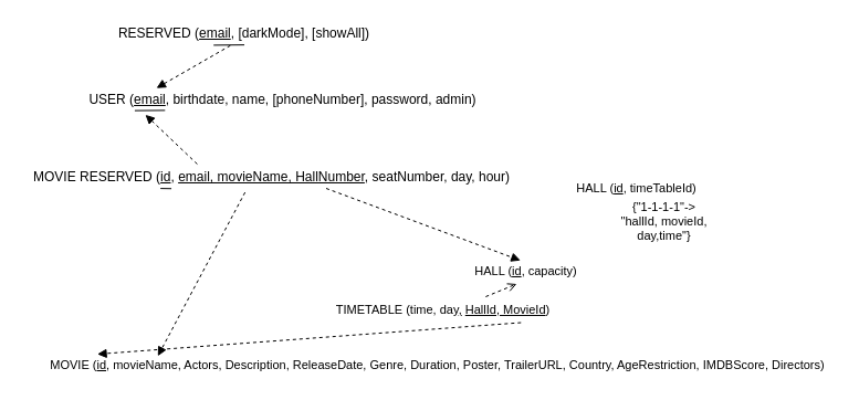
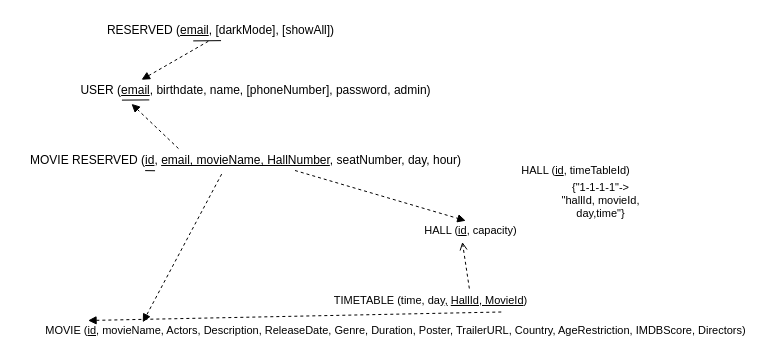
  <mxCell id="0" />
  <mxCell id="1" parent="0" />
  <mxCell id="2" value="USER (&lt;u&gt;email&lt;/u&gt;, birthdate, name, [phoneNumber], password, admin)" style="text;html=1;align=center;verticalAlign=middle;resizable=0;points=[];autosize=1;strokeColor=none;fillColor=none;" parent="1" vertex="1"><mxGeometry x="70" y="80" width="370" height="20" as="geometry" /></mxCell>
  <mxCell id="3" value="MOVIE RESERVED (&lt;u&gt;id&lt;/u&gt;, &lt;u&gt;email, movieName, HallNumber&lt;/u&gt;, seatNumber, day, hour)" style="text;html=1;align=center;verticalAlign=middle;resizable=0;points=[];autosize=1;strokeColor=none;fillColor=none;" parent="1" vertex="1"><mxGeometry x="20" y="150" width="450" height="20" as="geometry" /></mxCell>
  <mxCell id="4" value="" style="html=1;verticalAlign=bottom;labelBackgroundColor=none;endArrow=block;endFill=1;dashed=1;rounded=0;fontFamily=Helvetica;fontSize=11;fontColor=default;strokeColor=default;entryX=0.165;entryY=1.169;entryDx=0;entryDy=0;entryPerimeter=0;exitX=0.351;exitY=-0.099;exitDx=0;exitDy=0;exitPerimeter=0;" parent="1" source="3" target="2" edge="1"><mxGeometry width="160" relative="1" as="geometry"><mxPoint x="195" y="140" as="sourcePoint" /><mxPoint x="225" y="110" as="targetPoint" /></mxGeometry></mxCell>
  <mxCell id="5" value="" style="endArrow=none;html=1;rounded=0;labelBackgroundColor=default;fontFamily=Helvetica;fontSize=11;fontColor=default;strokeColor=default;entryX=0.213;entryY=0.97;entryDx=0;entryDy=0;entryPerimeter=0;exitX=0.139;exitY=0.981;exitDx=0;exitDy=0;exitPerimeter=0;" parent="1" source="2" target="2" edge="1"><mxGeometry width="50" height="50" relative="1" as="geometry"><mxPoint x="125" y="110" as="sourcePoint" /><mxPoint x="175" y="110" as="targetPoint" /></mxGeometry></mxCell>
  <mxCell id="6" value="" style="endArrow=none;html=1;rounded=0;labelBackgroundColor=default;fontFamily=Helvetica;fontSize=11;fontColor=default;strokeColor=default;entryX=0.299;entryY=1.012;entryDx=0;entryDy=0;entryPerimeter=0;exitX=0.277;exitY=1.005;exitDx=0;exitDy=0;exitPerimeter=0;" parent="1" source="3" target="3" edge="1"><mxGeometry width="50" height="50" relative="1" as="geometry"><mxPoint x="145" y="180" as="sourcePoint" /><mxPoint x="165" y="180" as="targetPoint" /></mxGeometry></mxCell>
  <mxCell id="7" value="HALL (&lt;u&gt;id&lt;/u&gt;, timeTableId)" style="text;html=1;align=center;verticalAlign=middle;resizable=0;points=[];autosize=1;strokeColor=none;fillColor=none;fontSize=11;fontFamily=Helvetica;fontColor=default;" parent="1" vertex="1"><mxGeometry x="515" y="160" width="120" height="20" as="geometry" /></mxCell>
- <mxCell id="8" value="HALL (&lt;u&gt;id&lt;/u&gt;, capacity)" style="text;html=1;align=center;verticalAlign=middle;resizable=0;points=[];autosize=1;strokeColor=none;fillColor=none;fontSize=11;fontFamily=Helvetica;fontColor=default;" parent="1" vertex="1"><mxGeometry x="420" y="235" width="110" height="20" as="geometry" /></mxCell>
+ <mxCell id="8" value="HALL (&lt;u&gt;id&lt;/u&gt;, capacity)" style="text;html=1;align=center;verticalAlign=middle;resizable=0;points=[];autosize=1;strokeColor=none;fillColor=none;fontSize=11;fontFamily=Helvetica;fontColor=default;" parent="1" vertex="1"><mxGeometry x="415" y="220" width="110" height="20" as="geometry" /></mxCell>
  <mxCell id="9" value="" style="html=1;verticalAlign=bottom;labelBackgroundColor=none;endArrow=block;endFill=1;dashed=1;rounded=0;fontFamily=Helvetica;fontSize=11;fontColor=default;strokeColor=default;exitX=0.61;exitY=1;exitDx=0;exitDy=0;exitPerimeter=0;entryX=0.457;entryY=0.012;entryDx=0;entryDy=0;entryPerimeter=0;" parent="1" source="3" target="8" edge="1"><mxGeometry width="160" relative="1" as="geometry"><mxPoint x="325" y="210" as="sourcePoint" /><mxPoint x="95" y="220" as="targetPoint" /></mxGeometry></mxCell>
- <mxCell id="10" value="TIMETABLE (time, day&lt;u&gt;,&lt;/u&gt; &lt;u&gt;HallId, MovieId&lt;/u&gt;)" style="text;html=1;align=center;verticalAlign=middle;resizable=0;points=[];autosize=1;strokeColor=none;fillColor=none;fontSize=11;fontFamily=Helvetica;fontColor=default;" parent="1" vertex="1"><mxGeometry x="295" y="270" width="210" height="20" as="geometry" /></mxCell>
+ <mxCell id="10" value="TIMETABLE (time, day&lt;u&gt;,&lt;/u&gt; &lt;u&gt;HallId, MovieId&lt;/u&gt;)" style="text;html=1;align=center;verticalAlign=middle;resizable=0;points=[];autosize=1;strokeColor=none;fillColor=none;fontSize=11;fontFamily=Helvetica;fontColor=default;" parent="1" vertex="1"><mxGeometry x="325" y="290" width="210" height="20" as="geometry" /></mxCell>
  <mxCell id="11" value="MOVIE (&lt;u&gt;id&lt;/u&gt;, movieName, Actors, Description, ReleaseDate, Genre, Duration, Poster, TrailerURL, Country, AgeRestriction, IMDBScore, Directors)" style="text;html=1;align=center;verticalAlign=middle;resizable=0;points=[];autosize=1;strokeColor=none;fillColor=none;fontSize=11;fontFamily=Helvetica;fontColor=default;" parent="1" vertex="1"><mxGeometry x="35" y="320" width="720" height="20" as="geometry" /></mxCell>
  <mxCell id="12" value="" style="html=1;verticalAlign=bottom;labelBackgroundColor=none;endArrow=block;endFill=1;dashed=1;rounded=0;fontFamily=Helvetica;fontSize=11;fontColor=default;strokeColor=default;exitX=0.837;exitY=1.075;exitDx=0;exitDy=0;exitPerimeter=0;entryX=0.073;entryY=0;entryDx=0;entryDy=0;entryPerimeter=0;" parent="1" source="10" target="11" edge="1"><mxGeometry width="160" relative="1" as="geometry"><mxPoint x="125" y="280" as="sourcePoint" /><mxPoint x="285" y="280" as="targetPoint" /></mxGeometry></mxCell>
  <mxCell id="13" value="" style="html=1;verticalAlign=bottom;labelBackgroundColor=none;endArrow=open;endFill=1;dashed=1;rounded=0;fontFamily=Helvetica;fontSize=11;fontColor=default;strokeColor=default;exitX=0.685;exitY=-0.1;exitDx=0;exitDy=0;exitPerimeter=0;entryX=0.426;entryY=1.075;entryDx=0;entryDy=0;entryPerimeter=0;" parent="1" source="10" target="8" edge="1"><mxGeometry width="160" relative="1" as="geometry"><mxPoint x="75" y="280" as="sourcePoint" /><mxPoint x="235" y="280" as="targetPoint" /></mxGeometry></mxCell>
  <mxCell id="14" value="" style="html=1;verticalAlign=bottom;labelBackgroundColor=none;endArrow=block;endFill=1;dashed=1;rounded=0;fontFamily=Helvetica;fontSize=11;fontColor=default;strokeColor=default;exitX=0.447;exitY=1.18;exitDx=0;exitDy=0;exitPerimeter=0;entryX=0.149;entryY=0.089;entryDx=0;entryDy=0;entryPerimeter=0;" parent="1" source="3" target="11" edge="1"><mxGeometry width="160" relative="1" as="geometry"><mxPoint x="105" y="220" as="sourcePoint" /><mxPoint x="265" y="220" as="targetPoint" /></mxGeometry></mxCell>
  <mxCell id="15" value="{&quot;1-1-1-1&quot;-&amp;gt;&lt;br&gt;&quot;hallId, movieId,&lt;br&gt;day,time&quot;}" style="text;html=1;align=center;verticalAlign=middle;resizable=0;points=[];autosize=1;strokeColor=none;fillColor=none;fontSize=11;fontFamily=Helvetica;fontColor=default;" parent="1" vertex="1"><mxGeometry x="555" y="180" width="90" height="40" as="geometry" /></mxCell>
  <mxCell id="16" value="RESERVED (&lt;u&gt;email&lt;/u&gt;, [darkMode], [showAll])" style="text;html=1;align=center;verticalAlign=middle;resizable=0;points=[];autosize=1;strokeColor=none;fillColor=none;" parent="1" vertex="1"><mxGeometry x="85" y="20" width="270" height="20" as="geometry" /></mxCell>
  <mxCell id="17" value="" style="html=1;verticalAlign=bottom;labelBackgroundColor=none;endArrow=block;endFill=1;dashed=1;rounded=0;fontFamily=Helvetica;fontSize=11;fontColor=default;strokeColor=default;entryX=0.192;entryY=-0.038;entryDx=0;entryDy=0;entryPerimeter=0;exitX=0.455;exitY=1.038;exitDx=0;exitDy=0;exitPerimeter=0;" parent="1" source="16" target="2" edge="1"><mxGeometry width="160" relative="1" as="geometry"><mxPoint x="201.9" y="74.64" as="sourcePoint" /><mxPoint x="155" y="30" as="targetPoint" /></mxGeometry></mxCell>
  <mxCell id="18" value="" style="endArrow=none;html=1;rounded=0;labelBackgroundColor=default;fontFamily=Helvetica;fontSize=11;fontColor=default;strokeColor=default;exitX=0.399;exitY=1.02;exitDx=0;exitDy=0;exitPerimeter=0;entryX=0.502;entryY=1.007;entryDx=0;entryDy=0;entryPerimeter=0;" parent="1" source="16" target="16" edge="1"><mxGeometry width="50" height="50" relative="1" as="geometry"><mxPoint x="195" y="60" as="sourcePoint" /><mxPoint x="220" y="50" as="targetPoint" /></mxGeometry></mxCell>
